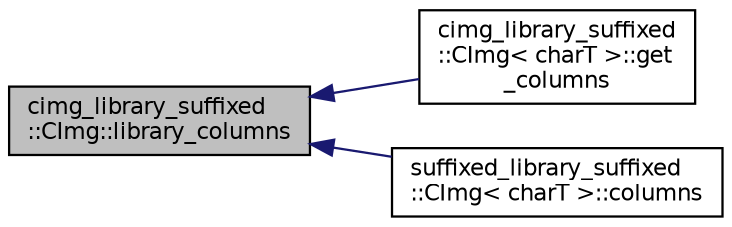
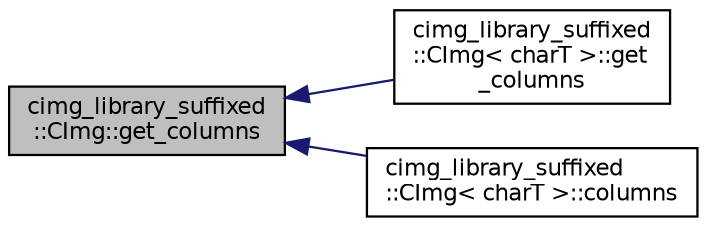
  digraph {
    rankdir=LR
    node [color=black fillcolor=white fontname=Helvetica fontsize=10 shape=record style=filled]
    edge [color=midnightblue dir=back fontname=Helvetica fontsize=10 labelfontname=Helvetica labelfontsize=10 style=solid]
-   n1 [fillcolor=grey75 fontcolor=black height=0.2 label="cimg_library_suffixed\l::CImg::library_columns" width=0.4]
+   n1 [fillcolor=grey75 fontcolor=black height=0.2 label="cimg_library_suffixed\l::CImg::get_columns" width=0.4]
    n2 [height=0.2 label="cimg_library_suffixed\l::CImg\< charT \>::get\l_columns" width=0.4]
-   n3 [height=0.2 label="suffixed_library_suffixed\l::CImg\< charT \>::columns" width=0.4]
+   n3 [height=0.2 label="cimg_library_suffixed\l::CImg\< charT \>::columns" width=0.4]
    n1 -> n2
    n1 -> n3
  }
